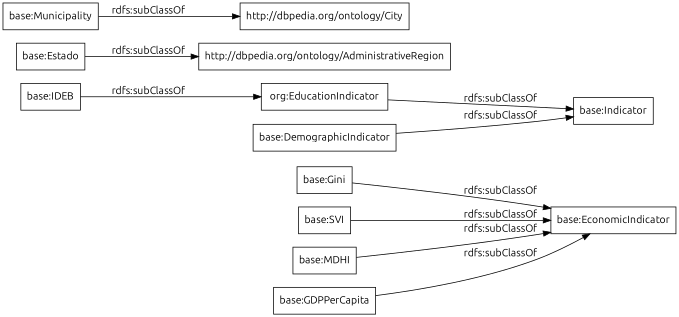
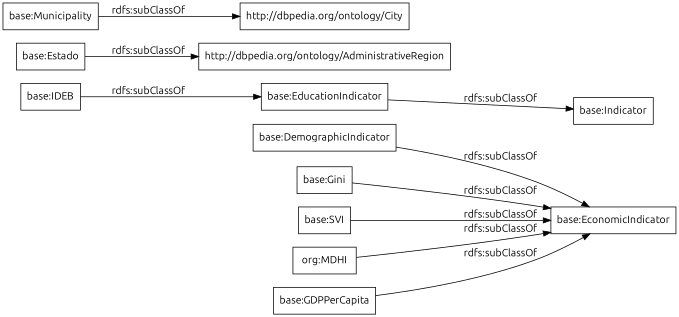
  digraph {
    fontname=Ubuntu
    rankdir=LR
    node [color=black fontname=Ubuntu shape=rectangle]
    edge [fontname=Ubuntu]
    "base:Gini"
    "base:EconomicIndicator"
    "base:IDEB"
-   "base:EducationIndicator" [label="org:EducationIndicator"]
+   "base:EducationIndicator"
    "base:Indicator"
    "base:DemographicIndicator"
    "base:GDPPerCapita"
    "base:SVI"
    "base:Estado"
    "http://dbpedia.org/ontology/AdministrativeRegion"
    "base:Municipality"
    "http://dbpedia.org/ontology/City"
-   "base:MDHI"
+   "base:MDHI" [label="org:MDHI"]
    "base:Gini" -> "base:EconomicIndicator" [label="rdfs:subClassOf"]
    "base:IDEB" -> "base:EducationIndicator" [label="rdfs:subClassOf"]
    "base:EducationIndicator" -> "base:Indicator" [label="rdfs:subClassOf"]
-   "base:DemographicIndicator" -> "base:Indicator" [label="rdfs:subClassOf"]
+   "base:DemographicIndicator" -> "base:EconomicIndicator" [label="rdfs:subClassOf"]
    "base:GDPPerCapita" -> "base:EconomicIndicator" [label="rdfs:subClassOf"]
    "base:SVI" -> "base:EconomicIndicator" [label="rdfs:subClassOf"]
    "base:Estado" -> "http://dbpedia.org/ontology/AdministrativeRegion" [label="rdfs:subClassOf"]
    "base:Municipality" -> "http://dbpedia.org/ontology/City" [label="rdfs:subClassOf"]
    "base:MDHI" -> "base:EconomicIndicator" [label="rdfs:subClassOf"]
  }
